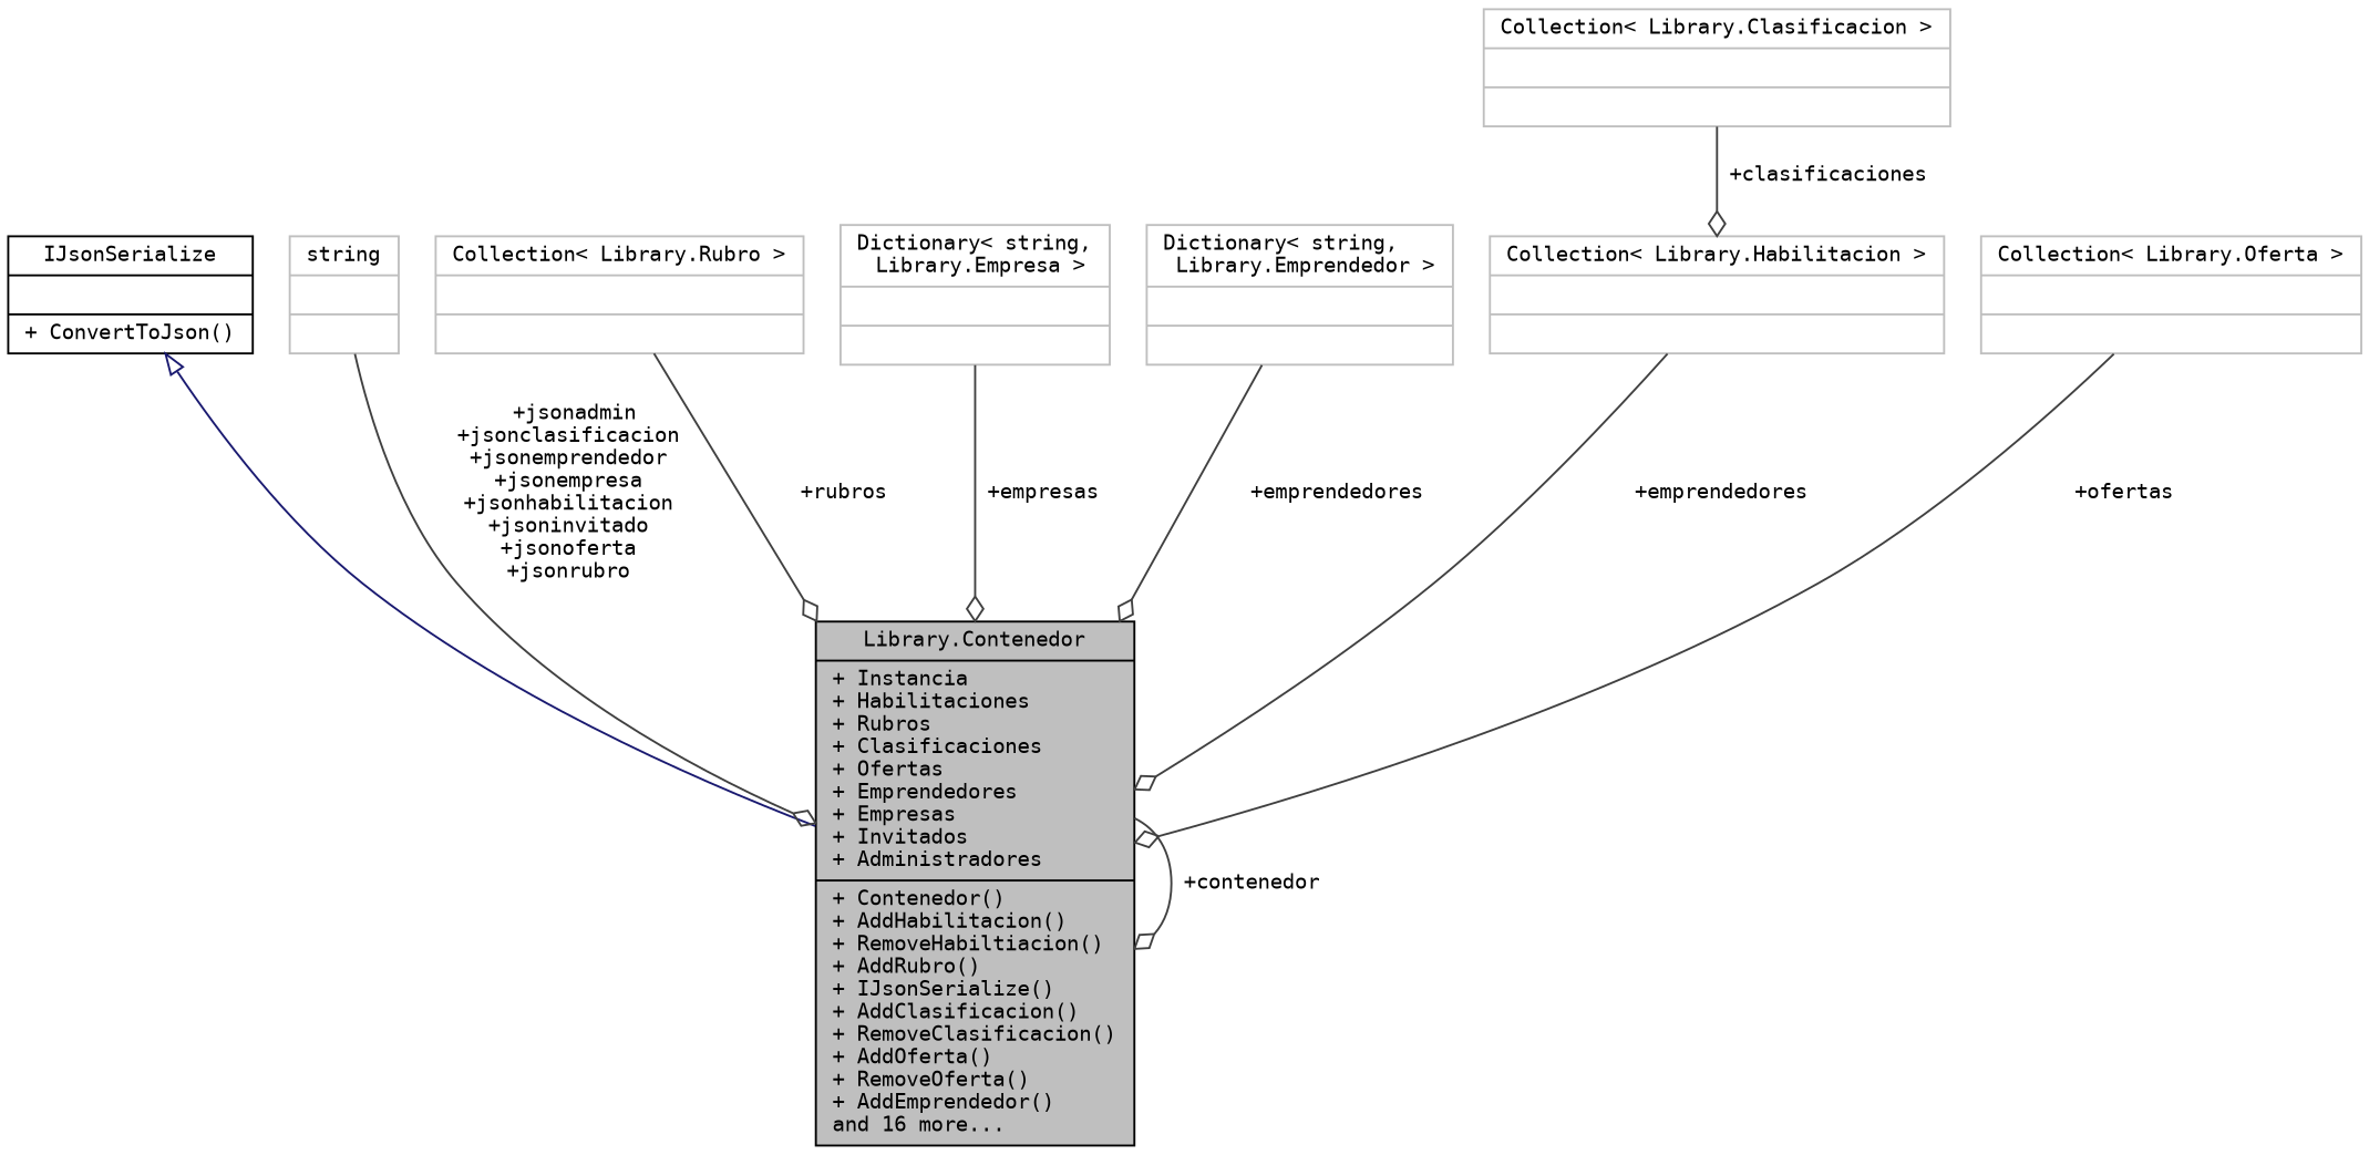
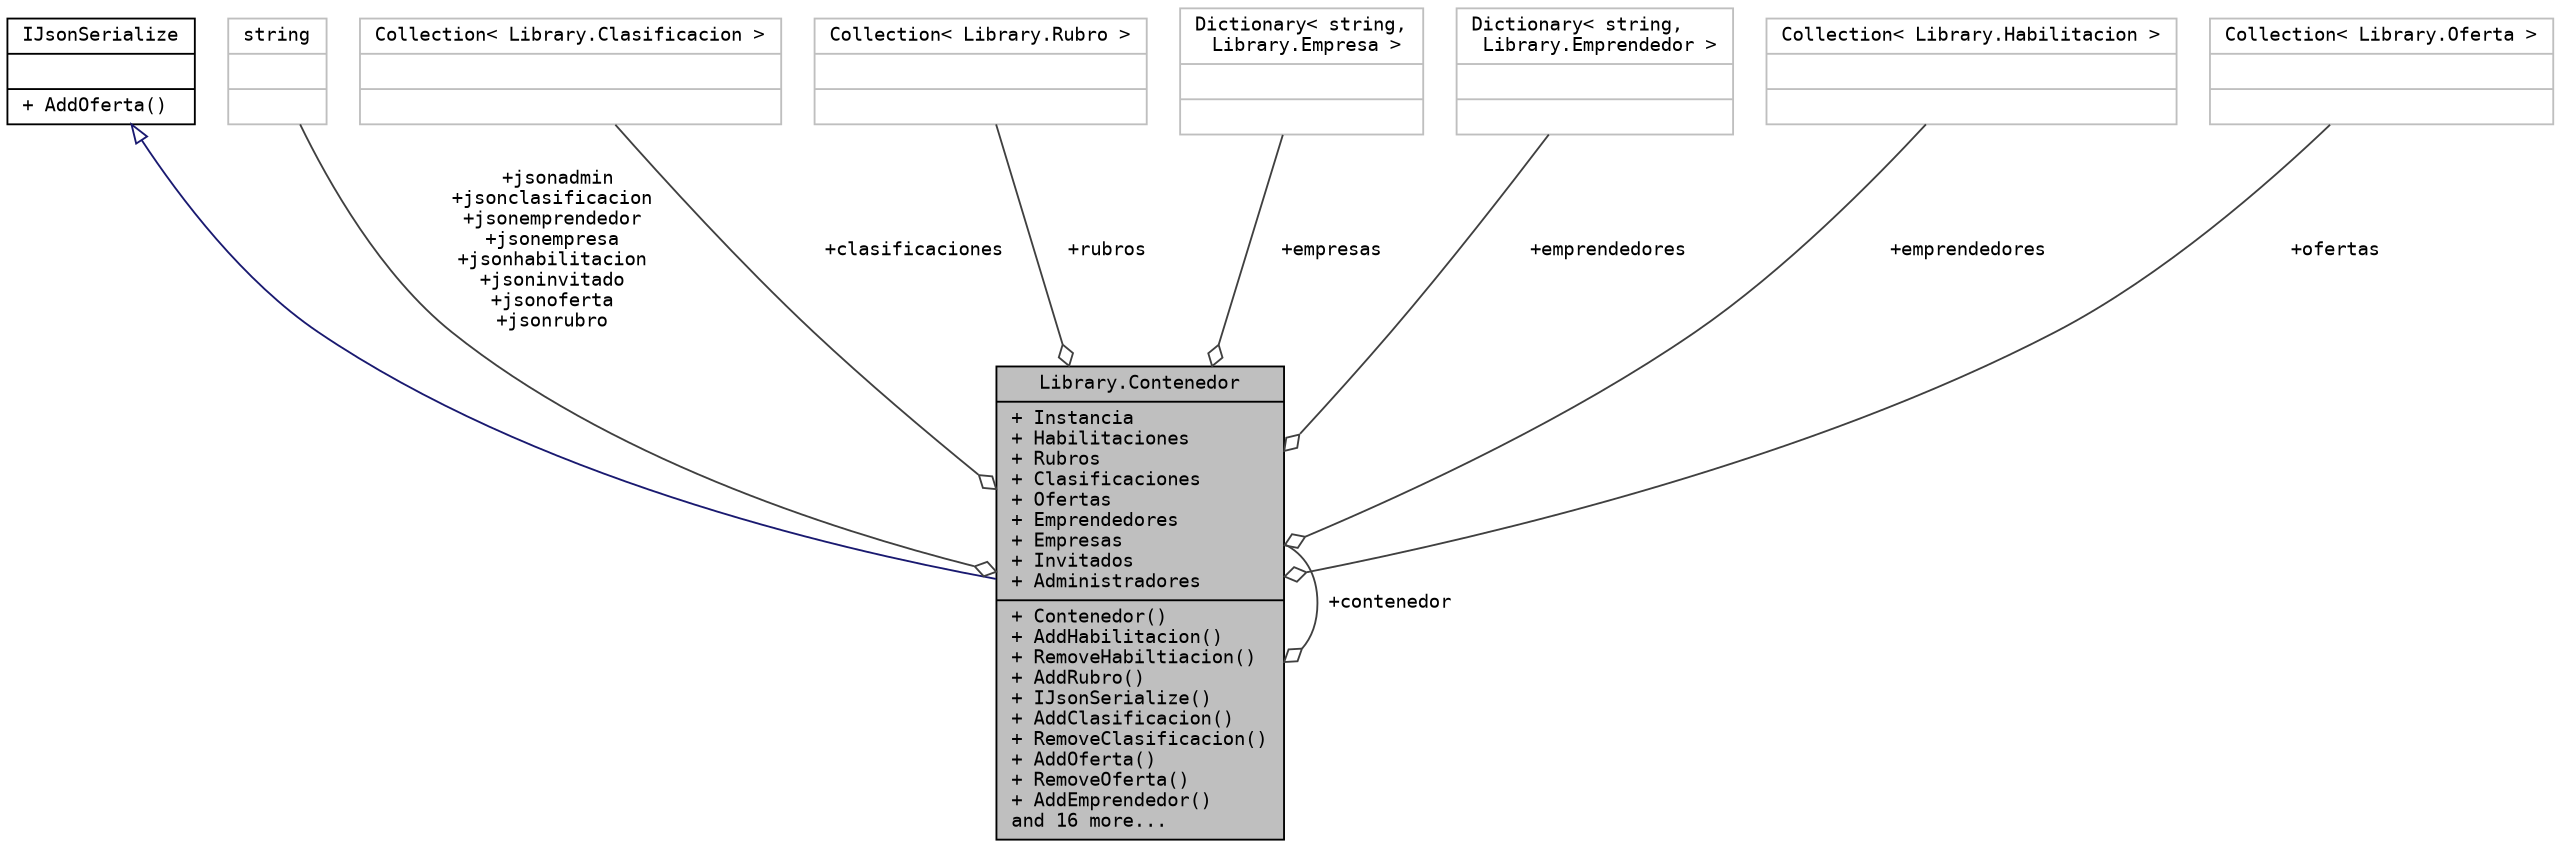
  digraph {
    fontname="DejaVu Sans Mono"
    node [color=grey75 fillcolor=white fontname="DejaVu Sans Mono" fontsize=10 shape=record style=filled]
    edge [arrowhead=odiamond color=grey25 fontname="DejaVu Sans Mono" fontsize=10 labelfontname=Helvetica labelfontsize=10 style=solid]
    n1 [color=black fillcolor=grey75 fontcolor=black height=0.2 label="{Library.Contenedor\n|+ Instancia\l+ Habilitaciones\l+ Rubros\l+ Clasificaciones\l+ Ofertas\l+ Emprendedores\l+ Empresas\l+ Invitados\l+ Administradores\l|+ Contenedor()\l+ AddHabilitacion()\l+ RemoveHabiltiacion()\l+ AddRubro()\l+ IJsonSerialize()\l+ AddClasificacion()\l+ RemoveClasificacion()\l+ AddOferta()\l+ RemoveOferta()\l+ AddEmprendedor()\land 16 more...\l}" width=0.4]
-   n2 [color=black height=0.2 label="{IJsonSerialize\n||+ ConvertToJson()\l}" width=0.4]
+   n2 [color=black height=0.2 label="{IJsonSerialize\n||+ AddOferta()\l}" width=0.4]
    n3 [height=0.2 label="{string\n||}" width=0.4]
    n4 [height=0.2 label="{Collection\< Library.Clasificacion \>\n||}" width=0.4]
    n5 [height=0.2 label="{Collection\< Library.Rubro \>\n||}" width=0.4]
    n6 [height=0.2 label="{Dictionary\< string,\l Library.Empresa \>\n||}" width=0.4]
    n7 [height=0.2 label="{Dictionary\< string,\l Library.Emprendedor \>\n||}" width=0.4]
    n8 [height=0.2 label="{Collection\< Library.Habilitacion \>\n||}" width=0.4]
    n9 [height=0.2 label="{Collection\< Library.Oferta \>\n||}" width=0.4]
    n1 -> n1 [label=" +contenedor"]
    n2 -> n1 [arrowtail=onormal color=midnightblue dir=back arrowhead=""]
    n3 -> n1 [label=" +jsonadmin\n+jsonclasificacion\n+jsonemprendedor\n+jsonempresa\n+jsonhabilitacion\n+jsoninvitado\n+jsonoferta\n+jsonrubro"]
-   n4 -> n8 [label=" +clasificaciones"]
+   n4 -> n1 [label=" +clasificaciones"]
    n5 -> n1 [label=" +rubros"]
    n6 -> n1 [label=" +empresas"]
    n7 -> n1 [label=" +emprendedores"]
    n8 -> n1 [label=" +emprendedores"]
    n9 -> n1 [label=" +ofertas"]
  }
